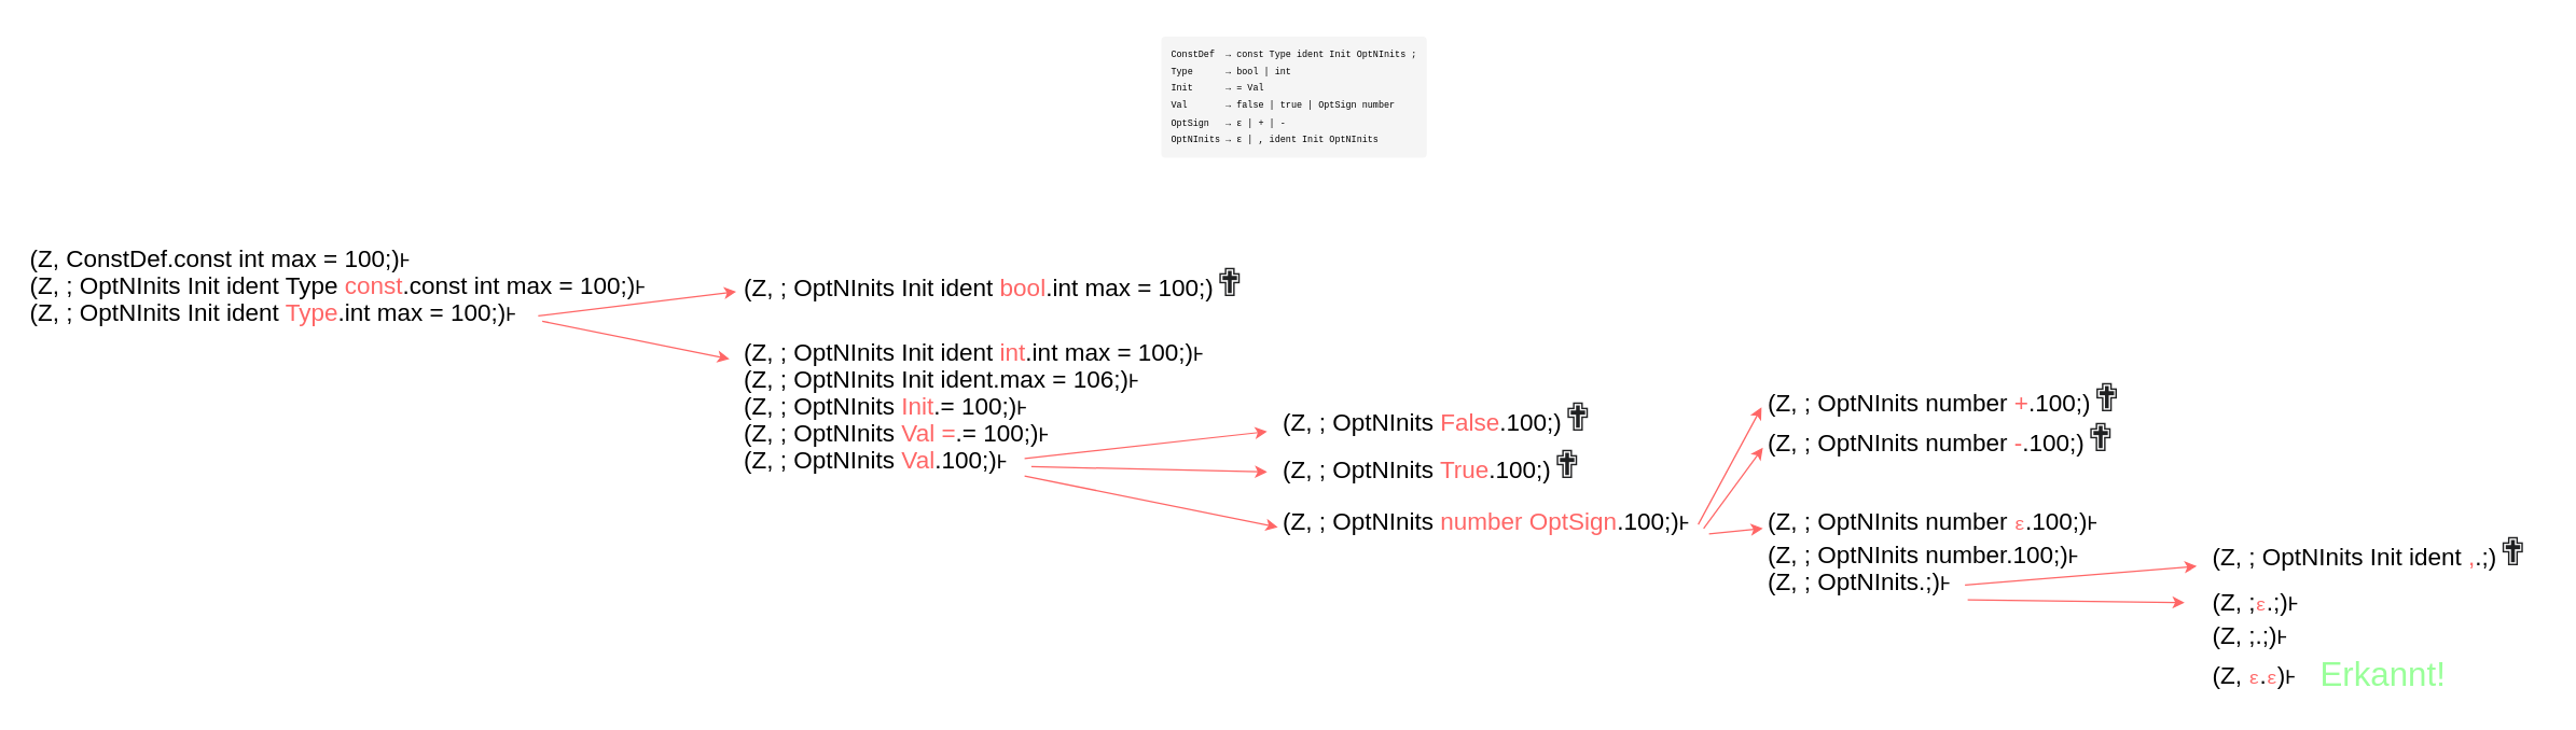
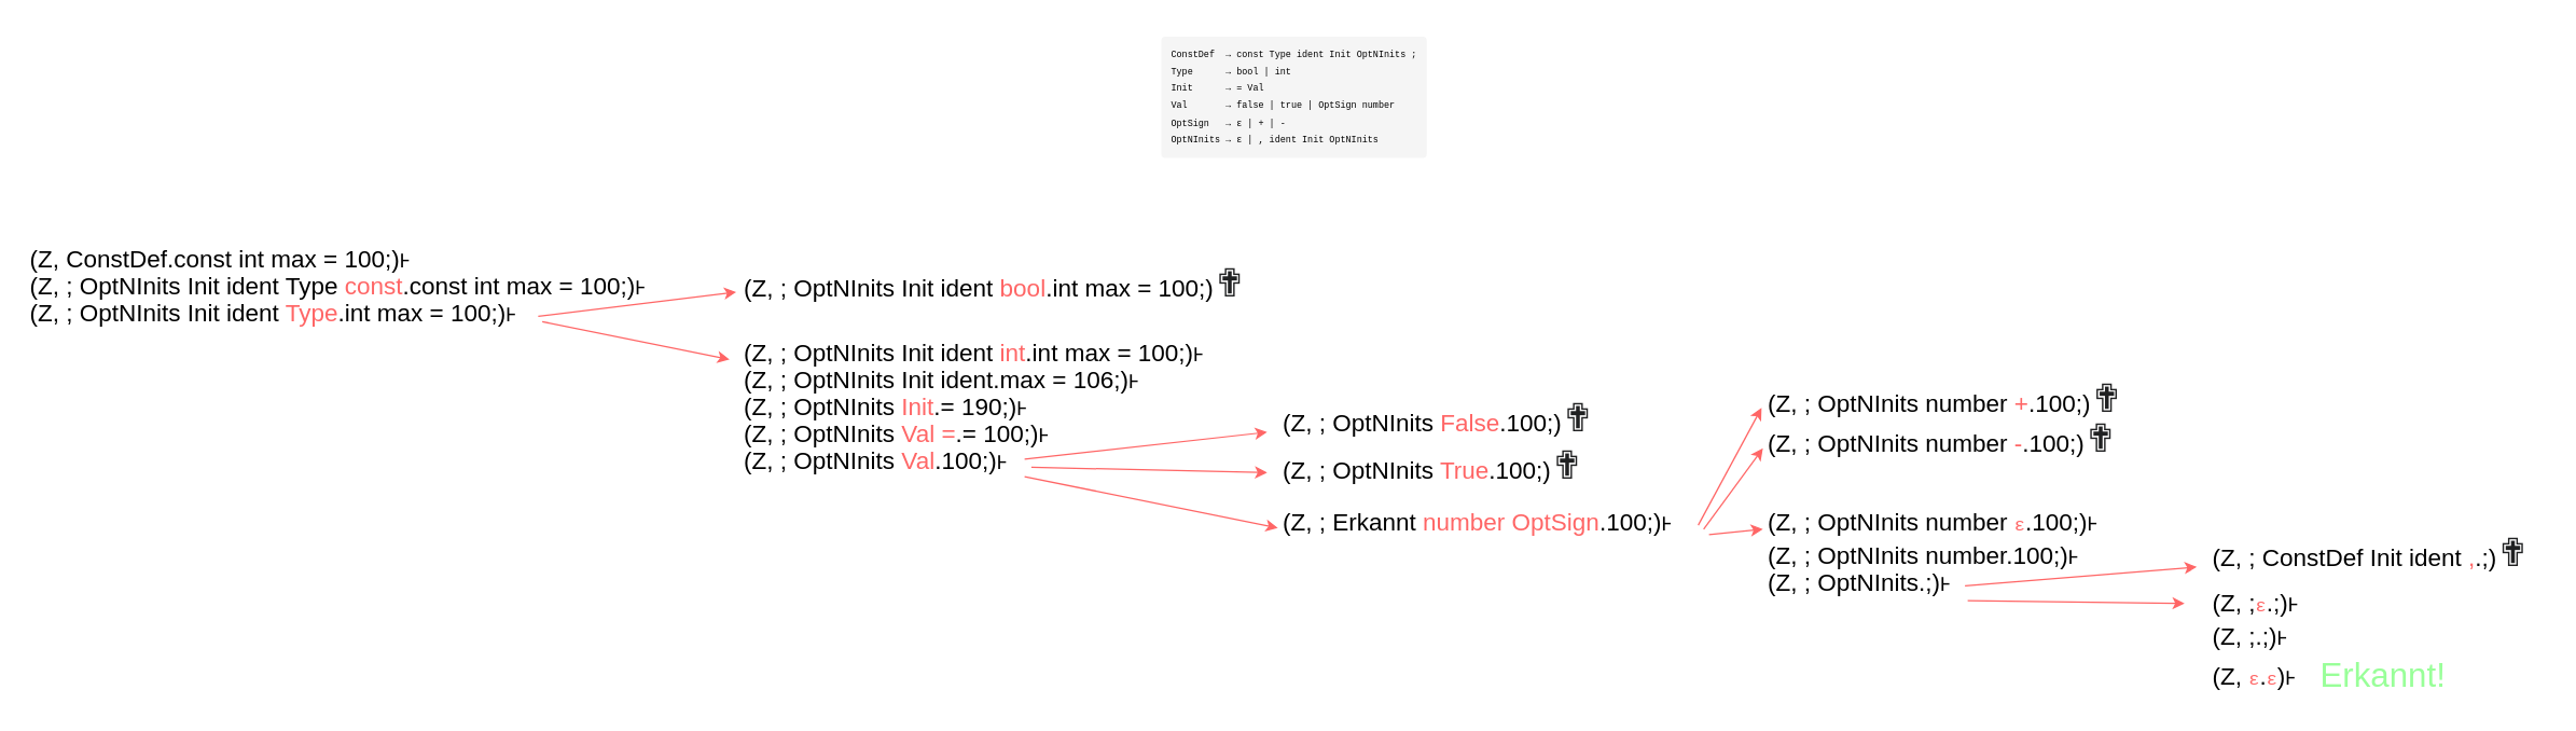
  <mxCell id="0" />
  <mxCell id="1" parent="0" />
  <mxCell id="2" value="&lt;pre style=&quot;--tw-border-spacing-x: 0; --tw-border-spacing-y: 0; --tw-translate-x: 0; --tw-translate-y: 0; --tw-rotate: 0; --tw-skew-x: 0; --tw-skew-y: 0; --tw-scale-x: 1; --tw-scale-y: 1; --tw-pan-x: ; --tw-pan-y: ; --tw-pinch-zoom: ; --tw-scroll-snap-strictness: proximity; --tw-gradient-from-position: ; --tw-gradient-via-position: ; --tw-gradient-to-position: ; --tw-ordinal: ; --tw-slashed-zero: ; --tw-numeric-figure: ; --tw-numeric-spacing: ; --tw-numeric-fraction: ; --tw-ring-inset: ; --tw-ring-offset-width: 0px; --tw-ring-offset-color: #fff; --tw-ring-color: rgb(59 130 246 / .5); --tw-ring-offset-shadow: 0 0 #0000; --tw-ring-shadow: 0 0 #0000; --tw-shadow: 0 0 #0000; --tw-shadow-colored: 0 0 #0000; --tw-blur: ; --tw-brightness: ; --tw-contrast: ; --tw-grayscale: ; --tw-hue-rotate: ; --tw-invert: ; --tw-saturate: ; --tw-sepia: ; --tw-drop-shadow: ; --tw-backdrop-blur: ; --tw-backdrop-brightness: ; --tw-backdrop-contrast: ; --tw-backdrop-grayscale: ; --tw-backdrop-hue-rotate: ; --tw-backdrop-invert: ; --tw-backdrop-opacity: ; --tw-backdrop-saturate: ; --tw-backdrop-sepia: ; padding: 0.8em; overflow: auto; line-height: 1.4; border: rgb(214, 214, 214); border-radius: 3px; margin-top: 0px; margin-bottom: 16px; color: rgb(51, 51, 51); background: rgb(245, 245, 245); font-family: Consolas, &amp;quot;Liberation Mono&amp;quot;, Menlo, Courier, monospace; text-align: left; word-spacing: 0px; word-break: normal; overflow-wrap: normal; tab-size: 8; hyphens: none; font-size: 0.75em; font-style: normal; font-variant-ligatures: normal; font-variant-caps: normal; font-weight: 400; letter-spacing: normal; orphans: 2; text-indent: 0px; text-transform: none; widows: 2; -webkit-text-stroke-width: 0px; text-decoration-thickness: initial; text-decoration-style: initial; text-decoration-color: initial;&quot; class=&quot;language-text&quot; data-source-line=&quot;4&quot; data-info=&quot;{data-source-line=&amp;quot;4&amp;quot;}&quot; data-role=&quot;codeBlock&quot;&gt;&lt;code style=&quot;--tw-border-spacing-x: 0; --tw-border-spacing-y: 0; --tw-translate-x: 0; --tw-translate-y: 0; --tw-rotate: 0; --tw-skew-x: 0; --tw-skew-y: 0; --tw-scale-x: 1; --tw-scale-y: 1; --tw-pan-x: ; --tw-pan-y: ; --tw-pinch-zoom: ; --tw-scroll-snap-strictness: proximity; --tw-gradient-from-position: ; --tw-gradient-via-position: ; --tw-gradient-to-position: ; --tw-ordinal: ; --tw-slashed-zero: ; --tw-numeric-figure: ; --tw-numeric-spacing: ; --tw-numeric-fraction: ; --tw-ring-inset: ; --tw-ring-offset-width: 0px; --tw-ring-offset-color: #fff; --tw-ring-color: rgb(59 130 246 / .5); --tw-ring-offset-shadow: 0 0 #0000; --tw-ring-shadow: 0 0 #0000; --tw-shadow: 0 0 #0000; --tw-shadow-colored: 0 0 #0000; --tw-blur: ; --tw-brightness: ; --tw-contrast: ; --tw-grayscale: ; --tw-hue-rotate: ; --tw-invert: ; --tw-saturate: ; --tw-sepia: ; --tw-drop-shadow: ; --tw-backdrop-blur: ; --tw-backdrop-brightness: ; --tw-backdrop-contrast: ; --tw-backdrop-grayscale: ; --tw-backdrop-hue-rotate: ; --tw-backdrop-invert: ; --tw-backdrop-opacity: ; --tw-backdrop-saturate: ; --tw-backdrop-sepia: ; font-family: Menlo, Monaco, Consolas, &amp;quot;Courier New&amp;quot;, monospace; color: rgb(0, 0, 0); background: 0px 0px transparent; padding: 0px; border-radius: 3px; font-size: 0.75em; margin: 0px; word-break: normal; border: 0px; display: inline; max-width: initial; overflow: initial; line-height: inherit; overflow-wrap: normal;&quot;&gt;ConstDef  → const Type ident Init OptNInits ;&#10;Type      → bool | int&#10;Init      → = Val&#10;Val       → false | true | OptSign number&#10;OptSign   → ε | + | - &#10;OptNInits → ε | , ident Init OptNInits &lt;/code&gt;&lt;/pre&gt;" style="text;whiteSpace=wrap;html=1;" vertex="1" parent="1"><mxGeometry x="860" y="20" width="230" height="130" as="geometry" /></mxCell>
  <mxCell id="3" value="(Z, ConstDef.const int max = 100;)&lt;font style=&quot;font-size: 24px;&quot;&gt;˫&lt;/font&gt;" style="text;html=1;align=left;verticalAlign=middle;resizable=0;points=[];autosize=1;strokeColor=none;fillColor=none;fontSize=18;fontFamily=Helvetica;" vertex="1" parent="1"><mxGeometry x="20" y="170" width="310" height="40" as="geometry" /></mxCell>
  <mxCell id="4" value="(Z, ; OptNInits Init ident Type&lt;font color=&quot;#ff6666&quot;&gt; const&lt;/font&gt;.const int max = 100;)&lt;font style=&quot;font-size: 24px;&quot;&gt;˫&lt;/font&gt;" style="text;html=1;align=left;verticalAlign=middle;resizable=0;points=[];autosize=1;strokeColor=none;fillColor=none;fontSize=18;fontFamily=Helvetica;" vertex="1" parent="1"><mxGeometry x="20" y="190" width="480" height="40" as="geometry" /></mxCell>
  <mxCell id="5" value="(Z, ; OptNInits Init ident &lt;font color=&quot;#ff6666&quot;&gt;Type&lt;/font&gt;.int max = 100;)&lt;font style=&quot;font-size: 24px;&quot;&gt;˫&lt;/font&gt;" style="text;html=1;align=left;verticalAlign=middle;resizable=0;points=[];autosize=1;strokeColor=none;fillColor=none;fontSize=18;fontFamily=Helvetica;" vertex="1" parent="1"><mxGeometry x="20" y="210" width="390" height="40" as="geometry" /></mxCell>
  <mxCell id="6" value="" style="endArrow=classic;html=1;fontFamily=Helvetica;fontSize=20;fontColor=#FF6666;strokeColor=#FF6666;" edge="1" parent="1"><mxGeometry width="50" height="50" relative="1" as="geometry"><mxPoint x="399" y="234" as="sourcePoint" /><mxPoint x="546" y="216" as="targetPoint" /></mxGeometry></mxCell>
  <mxCell id="7" value="" style="endArrow=classic;html=1;fontFamily=Helvetica;fontSize=20;fontColor=#FF6666;strokeColor=#FF6666;" edge="1" parent="1"><mxGeometry width="50" height="50" relative="1" as="geometry"><mxPoint x="402" y="238" as="sourcePoint" /><mxPoint x="541" y="266" as="targetPoint" /></mxGeometry></mxCell>
  <mxCell id="8" value="(Z, ; OptNInits Init ident &lt;font color=&quot;#ff6666&quot;&gt;bool&lt;/font&gt;.int max = 100;)&lt;span style=&quot;color: rgb(32, 33, 34); font-family: sans-serif; font-size: 28.8px; text-align: center;&quot;&gt;✟&lt;/span&gt;" style="text;html=1;align=left;verticalAlign=middle;resizable=0;points=[];autosize=1;strokeColor=none;fillColor=none;fontSize=18;fontFamily=Helvetica;" vertex="1" parent="1"><mxGeometry x="550" y="185" width="390" height="50" as="geometry" /></mxCell>
  <mxCell id="9" value="(Z, ; OptNInits Init ident &lt;font color=&quot;#ff6666&quot;&gt;int&lt;/font&gt;.int max = 100;)&lt;span style=&quot;font-size: 24px;&quot;&gt;˫&lt;/span&gt;" style="text;html=1;align=left;verticalAlign=middle;resizable=0;points=[];autosize=1;strokeColor=none;fillColor=none;fontSize=18;fontFamily=Helvetica;" vertex="1" parent="1"><mxGeometry x="550" y="240" width="370" height="40" as="geometry" /></mxCell>
  <mxCell id="10" value="(Z, ; OptNInits Init ident.max = 106;)&lt;span style=&quot;font-size: 24px;&quot;&gt;˫&lt;/span&gt;" style="text;html=1;align=left;verticalAlign=middle;resizable=0;points=[];autosize=1;strokeColor=none;fillColor=none;fontSize=18;fontFamily=Helvetica;" vertex="1" parent="1"><mxGeometry x="550" y="260" width="320" height="40" as="geometry" /></mxCell>
- <mxCell id="11" value="(Z, ; OptNInits &lt;font color=&quot;#ff6666&quot;&gt;Init&lt;/font&gt;.= 100;)&lt;span style=&quot;font-size: 24px;&quot;&gt;˫&lt;/span&gt;" style="text;html=1;align=left;verticalAlign=middle;resizable=0;points=[];autosize=1;strokeColor=none;fillColor=none;fontSize=18;fontFamily=Helvetica;" vertex="1" parent="1"><mxGeometry x="550" y="280" width="240" height="40" as="geometry" /></mxCell>
+ <mxCell id="11" value="(Z, ; OptNInits &lt;font color=&quot;#ff6666&quot;&gt;Init&lt;/font&gt;.= 190;)&lt;span style=&quot;font-size: 24px;&quot;&gt;˫&lt;/span&gt;" style="text;html=1;align=left;verticalAlign=middle;resizable=0;points=[];autosize=1;strokeColor=none;fillColor=none;fontSize=18;fontFamily=Helvetica;" vertex="1" parent="1"><mxGeometry x="550" y="280" width="240" height="40" as="geometry" /></mxCell>
  <mxCell id="12" value="(Z, ; OptNInits &lt;font color=&quot;#ff6666&quot;&gt;Val =&lt;/font&gt;.= 100;)&lt;span style=&quot;font-size: 24px;&quot;&gt;˫&lt;/span&gt;" style="text;html=1;align=left;verticalAlign=middle;resizable=0;points=[];autosize=1;strokeColor=none;fillColor=none;fontSize=18;fontFamily=Helvetica;" vertex="1" parent="1"><mxGeometry x="550" y="300" width="250" height="40" as="geometry" /></mxCell>
  <mxCell id="13" value="(Z, ; OptNInits &lt;font color=&quot;#ff6666&quot;&gt;Val&lt;/font&gt;.100;)&lt;span style=&quot;font-size: 24px;&quot;&gt;˫&lt;/span&gt;" style="text;html=1;align=left;verticalAlign=middle;resizable=0;points=[];autosize=1;strokeColor=none;fillColor=none;fontSize=18;fontFamily=Helvetica;" vertex="1" parent="1"><mxGeometry x="550" y="320" width="220" height="40" as="geometry" /></mxCell>
  <mxCell id="14" value="" style="endArrow=classic;html=1;fontFamily=Helvetica;fontSize=20;fontColor=#FF6666;strokeColor=#FF6666;" edge="1" parent="1"><mxGeometry width="50" height="50" relative="1" as="geometry"><mxPoint x="760" y="340" as="sourcePoint" /><mxPoint x="940" y="320" as="targetPoint" /></mxGeometry></mxCell>
  <mxCell id="15" value="(Z, ; OptNInits &lt;font color=&quot;#ff6666&quot;&gt;False&lt;/font&gt;.100;)&lt;span style=&quot;color: rgb(32, 33, 34); font-family: sans-serif; font-size: 28.8px; text-align: center;&quot;&gt;✟&lt;/span&gt;" style="text;html=1;align=left;verticalAlign=middle;resizable=0;points=[];autosize=1;strokeColor=none;fillColor=none;fontSize=18;fontFamily=Helvetica;" vertex="1" parent="1"><mxGeometry x="950" y="285" width="250" height="50" as="geometry" /></mxCell>
  <mxCell id="16" value="(Z, ; OptNInits &lt;font color=&quot;#ff6666&quot;&gt;True&lt;/font&gt;.100;)&lt;span style=&quot;color: rgb(32, 33, 34); font-family: sans-serif; font-size: 28.8px; text-align: center;&quot;&gt;✟&lt;/span&gt;" style="text;html=1;align=left;verticalAlign=middle;resizable=0;points=[];autosize=1;strokeColor=none;fillColor=none;fontSize=18;fontFamily=Helvetica;" vertex="1" parent="1"><mxGeometry x="950" y="320" width="240" height="50" as="geometry" /></mxCell>
  <mxCell id="17" value="" style="endArrow=classic;html=1;fontFamily=Helvetica;fontSize=20;fontColor=#FF6666;strokeColor=#FF6666;" edge="1" parent="1"><mxGeometry width="50" height="50" relative="1" as="geometry"><mxPoint x="765" y="346" as="sourcePoint" /><mxPoint x="940" y="350" as="targetPoint" /></mxGeometry></mxCell>
- <mxCell id="18" value="(Z, ; OptNInits &lt;font color=&quot;#ff6666&quot;&gt;number OptSign&lt;/font&gt;.100;)&lt;span style=&quot;font-size: 24px;&quot;&gt;˫&lt;/span&gt;" style="text;html=1;align=left;verticalAlign=middle;resizable=0;points=[];autosize=1;strokeColor=none;fillColor=none;fontSize=18;fontFamily=Helvetica;" vertex="1" parent="1"><mxGeometry x="950" y="365" width="330" height="40" as="geometry" /></mxCell>
+ <mxCell id="18" value="(Z, ; Erkannt &lt;font color=&quot;#ff6666&quot;&gt;number OptSign&lt;/font&gt;.100;)&lt;span style=&quot;font-size: 24px;&quot;&gt;˫&lt;/span&gt;" style="text;html=1;align=left;verticalAlign=middle;resizable=0;points=[];autosize=1;strokeColor=none;fillColor=none;fontSize=18;fontFamily=Helvetica;" vertex="1" parent="1"><mxGeometry x="950" y="365" width="330" height="40" as="geometry" /></mxCell>
  <mxCell id="19" value="" style="endArrow=classic;html=1;fontFamily=Helvetica;fontSize=20;fontColor=#FF6666;strokeColor=#FF6666;" edge="1" parent="1"><mxGeometry width="50" height="50" relative="1" as="geometry"><mxPoint x="760" y="353" as="sourcePoint" /><mxPoint x="948" y="391" as="targetPoint" /></mxGeometry></mxCell>
  <mxCell id="20" value="(Z, ; OptNInits number&lt;font color=&quot;#ff6666&quot;&gt; +&lt;/font&gt;.100;)&lt;span style=&quot;color: rgb(32, 33, 34); font-family: sans-serif; font-size: 28.8px; text-align: center;&quot;&gt;✟&lt;/span&gt;" style="text;html=1;align=left;verticalAlign=middle;resizable=0;points=[];autosize=1;strokeColor=none;fillColor=none;fontSize=18;fontFamily=Helvetica;" vertex="1" parent="1"><mxGeometry x="1310" y="270" width="280" height="50" as="geometry" /></mxCell>
  <mxCell id="21" value="" style="endArrow=classic;html=1;fontFamily=Helvetica;fontSize=20;fontColor=#FF6666;strokeColor=#FF6666;" edge="1" parent="1"><mxGeometry width="50" height="50" relative="1" as="geometry"><mxPoint x="1260" y="389" as="sourcePoint" /><mxPoint x="1307" y="302" as="targetPoint" /></mxGeometry></mxCell>
  <mxCell id="22" value="(Z, ; OptNInits number&lt;font color=&quot;#ff6666&quot;&gt; -&lt;/font&gt;.100;)&lt;span style=&quot;color: rgb(32, 33, 34); font-family: sans-serif; font-size: 28.8px; text-align: center;&quot;&gt;✟&lt;/span&gt;" style="text;html=1;align=left;verticalAlign=middle;resizable=0;points=[];autosize=1;strokeColor=none;fillColor=none;fontSize=18;fontFamily=Helvetica;" vertex="1" parent="1"><mxGeometry x="1310" y="300" width="280" height="50" as="geometry" /></mxCell>
  <mxCell id="23" value="" style="endArrow=classic;html=1;fontFamily=Helvetica;fontSize=20;fontColor=#FF6666;strokeColor=#FF6666;" edge="1" parent="1"><mxGeometry width="50" height="50" relative="1" as="geometry"><mxPoint x="1264" y="392" as="sourcePoint" /><mxPoint x="1308" y="332" as="targetPoint" /></mxGeometry></mxCell>
  <mxCell id="24" value="(Z, ; OptNInits number&lt;font color=&quot;#ff6666&quot;&gt;&amp;nbsp;&lt;/font&gt;&lt;span style=&quot;font-family: Menlo, Monaco, Consolas, &amp;quot;Courier New&amp;quot;, monospace; font-size: 0.75em;&quot;&gt;&lt;font style=&quot;&quot; color=&quot;#ff6666&quot;&gt;ε&lt;/font&gt;&lt;/span&gt;&lt;span style=&quot;background-color: initial;&quot;&gt;.100;)&lt;/span&gt;&lt;span style=&quot;font-size: 24px;&quot;&gt;˫&lt;/span&gt;" style="text;html=1;align=left;verticalAlign=middle;resizable=0;points=[];autosize=1;strokeColor=none;fillColor=none;fontSize=18;fontFamily=Helvetica;" vertex="1" parent="1"><mxGeometry x="1310" y="365" width="270" height="40" as="geometry" /></mxCell>
  <mxCell id="25" value="" style="endArrow=classic;html=1;fontFamily=Helvetica;fontSize=20;fontColor=#FF6666;strokeColor=#FF6666;" edge="1" parent="1"><mxGeometry width="50" height="50" relative="1" as="geometry"><mxPoint x="1268" y="396" as="sourcePoint" /><mxPoint x="1308" y="392" as="targetPoint" /></mxGeometry></mxCell>
  <mxCell id="26" value="(Z, ; OptNInits number&lt;span style=&quot;background-color: initial;&quot;&gt;.100;)&lt;/span&gt;&lt;span style=&quot;font-size: 24px;&quot;&gt;˫&lt;/span&gt;" style="text;html=1;align=left;verticalAlign=middle;resizable=0;points=[];autosize=1;strokeColor=none;fillColor=none;fontSize=18;fontFamily=Helvetica;" vertex="1" parent="1"><mxGeometry x="1310" y="390" width="260" height="40" as="geometry" /></mxCell>
  <mxCell id="27" value="(Z, ; OptNInits&lt;span style=&quot;background-color: initial;&quot;&gt;.;)&lt;/span&gt;&lt;span style=&quot;font-size: 24px;&quot;&gt;˫&lt;/span&gt;" style="text;html=1;align=left;verticalAlign=middle;resizable=0;points=[];autosize=1;strokeColor=none;fillColor=none;fontSize=18;fontFamily=Helvetica;" vertex="1" parent="1"><mxGeometry x="1310" y="410" width="160" height="40" as="geometry" /></mxCell>
  <mxCell id="28" value="" style="endArrow=classic;html=1;fontFamily=Helvetica;fontSize=20;fontColor=#FF6666;strokeColor=#FF6666;" edge="1" parent="1"><mxGeometry width="50" height="50" relative="1" as="geometry"><mxPoint x="1458" y="434" as="sourcePoint" /><mxPoint x="1630" y="420" as="targetPoint" /></mxGeometry></mxCell>
- <mxCell id="29" value="(Z, ; OptNInits Init ident &lt;font color=&quot;#ff6666&quot;&gt;,&lt;/font&gt;&lt;span style=&quot;background-color: initial;&quot;&gt;.;)&lt;/span&gt;&lt;span style=&quot;color: rgb(32, 33, 34); font-family: sans-serif; font-size: 28.8px; text-align: center;&quot;&gt;✟&lt;/span&gt;" style="text;html=1;align=left;verticalAlign=middle;resizable=0;points=[];autosize=1;strokeColor=none;fillColor=none;fontSize=18;fontFamily=Helvetica;" vertex="1" parent="1"><mxGeometry x="1640" y="385" width="250" height="50" as="geometry" /></mxCell>
+ <mxCell id="29" value="(Z, ; ConstDef Init ident &lt;font color=&quot;#ff6666&quot;&gt;,&lt;/font&gt;&lt;span style=&quot;background-color: initial;&quot;&gt;.;)&lt;/span&gt;&lt;span style=&quot;color: rgb(32, 33, 34); font-family: sans-serif; font-size: 28.8px; text-align: center;&quot;&gt;✟&lt;/span&gt;" style="text;html=1;align=left;verticalAlign=middle;resizable=0;points=[];autosize=1;strokeColor=none;fillColor=none;fontSize=18;fontFamily=Helvetica;" vertex="1" parent="1"><mxGeometry x="1640" y="385" width="250" height="50" as="geometry" /></mxCell>
  <mxCell id="30" value="" style="endArrow=classic;html=1;fontFamily=Helvetica;fontSize=20;fontColor=#FF6666;strokeColor=#FF6666;" edge="1" parent="1"><mxGeometry width="50" height="50" relative="1" as="geometry"><mxPoint x="1460" y="445" as="sourcePoint" /><mxPoint x="1621" y="447" as="targetPoint" /></mxGeometry></mxCell>
  <mxCell id="31" value="(Z, ;&lt;span style=&quot;color: rgb(255, 102, 102); font-family: Menlo, Monaco, Consolas, &amp;quot;Courier New&amp;quot;, monospace; font-size: 13.5px;&quot;&gt;ε&lt;/span&gt;&lt;span style=&quot;background-color: initial;&quot;&gt;.;)&lt;/span&gt;&lt;span style=&quot;font-size: 24px;&quot;&gt;˫&lt;/span&gt;" style="text;html=1;align=left;verticalAlign=middle;resizable=0;points=[];autosize=1;strokeColor=none;fillColor=none;fontSize=18;fontFamily=Helvetica;" vertex="1" parent="1"><mxGeometry x="1640" y="425" width="90" height="40" as="geometry" /></mxCell>
  <mxCell id="32" value="(Z, ;&lt;span style=&quot;border-color: var(--border-color); background-color: initial;&quot;&gt;.;)&lt;/span&gt;&lt;span style=&quot;border-color: var(--border-color); font-size: 24px;&quot;&gt;˫&lt;/span&gt;" style="text;html=1;align=left;verticalAlign=middle;resizable=0;points=[];autosize=1;strokeColor=none;fillColor=none;fontSize=18;fontFamily=Helvetica;" vertex="1" parent="1"><mxGeometry x="1640" y="450" width="80" height="40" as="geometry" /></mxCell>
  <mxCell id="33" value="(Z,&amp;nbsp;&lt;span style=&quot;border-color: var(--border-color); background-color: initial;&quot;&gt;&lt;span style=&quot;color: rgb(255, 102, 102); font-family: Menlo, Monaco, Consolas, &amp;quot;Courier New&amp;quot;, monospace; font-size: 13.5px;&quot;&gt;ε&lt;/span&gt;.&lt;span style=&quot;color: rgb(255, 102, 102); font-family: Menlo, Monaco, Consolas, &amp;quot;Courier New&amp;quot;, monospace; font-size: 13.5px;&quot;&gt;ε&lt;/span&gt;)&lt;/span&gt;&lt;span style=&quot;border-color: var(--border-color); font-size: 24px;&quot;&gt;˫&lt;/span&gt;" style="text;html=1;align=left;verticalAlign=middle;resizable=0;points=[];autosize=1;strokeColor=none;fillColor=none;fontSize=18;fontFamily=Helvetica;" vertex="1" parent="1"><mxGeometry x="1640" y="480" width="90" height="40" as="geometry" /></mxCell>
  <mxCell id="34" value="Erkannt!" style="text;html=1;align=center;verticalAlign=middle;resizable=0;points=[];autosize=1;strokeColor=none;fillColor=none;fontSize=25;fontFamily=Helvetica;fontColor=#99FF99;" vertex="1" parent="1"><mxGeometry x="1708" y="479" width="120" height="40" as="geometry" /></mxCell>
